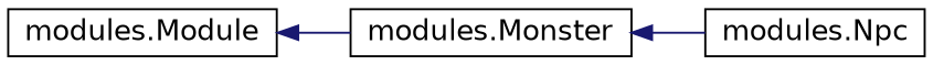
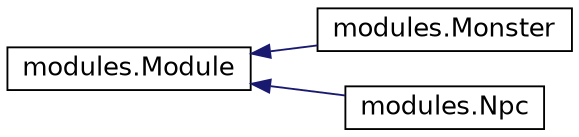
  digraph {
    rankdir=LR
    node [color=black fillcolor=white fontname=Helvetica fontsize=14 shape=record style=filled]
    edge [color=midnightblue dir=back fontname=Helvetica fontsize=14 labelfontname=Helvetica labelfontsize=14 style=solid]
    n1 [height=0.2 label="modules.Module" width=0.4]
    n2 [height=0.2 label="modules.Monster" width=0.4]
    n3 [height=0.2 label="modules.Npc" width=0.4]
    n1 -> n2
-   n2 -> n3
+   n1 -> n3
  }
